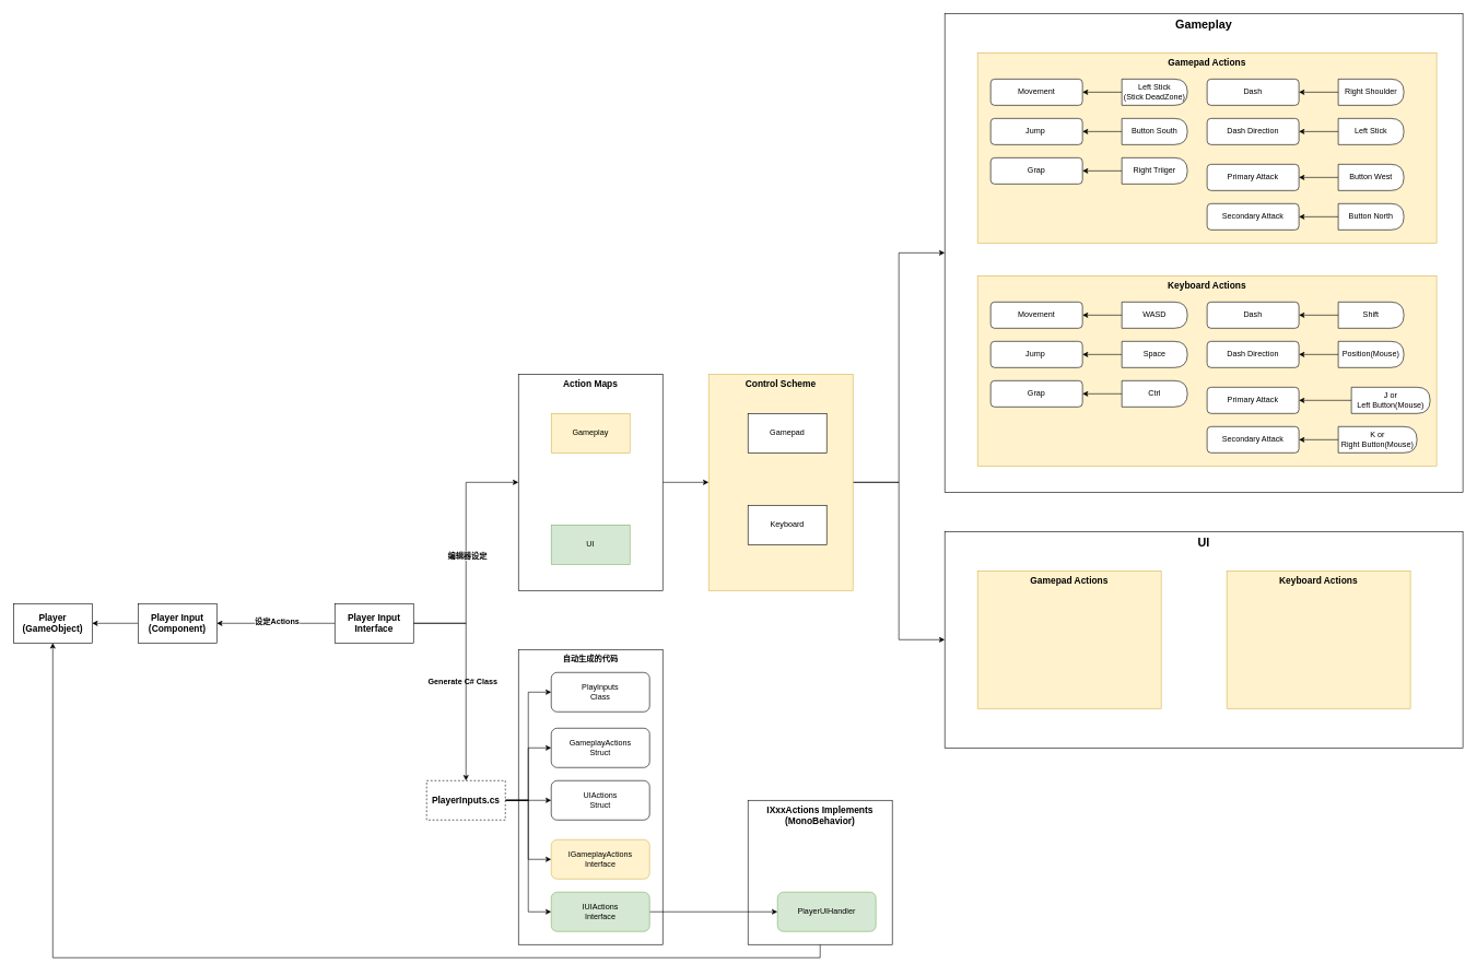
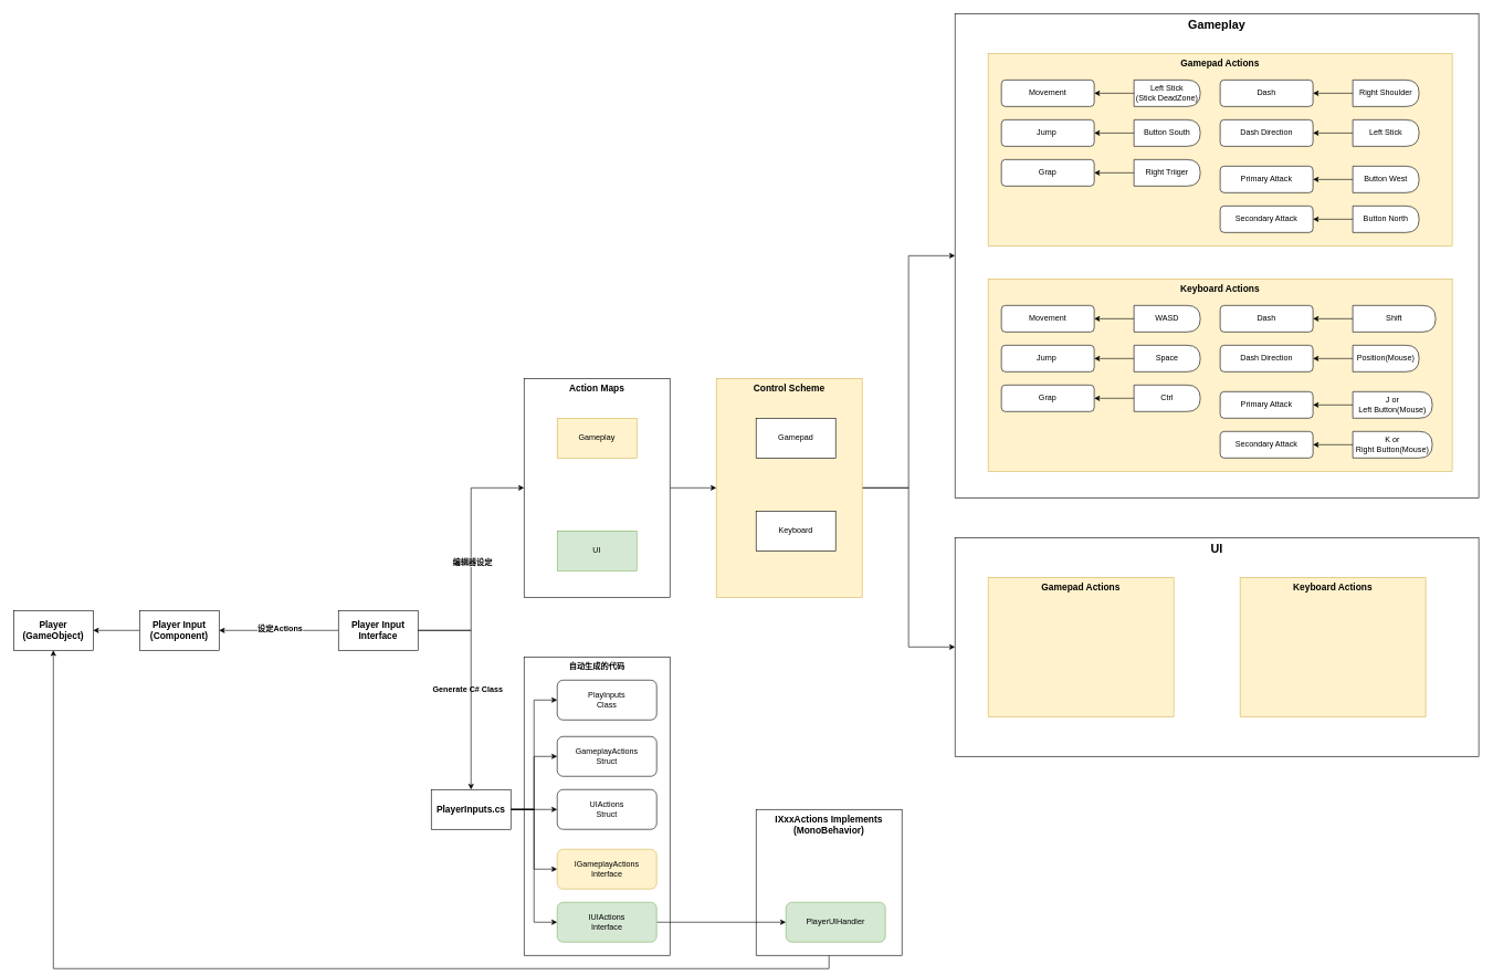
  <mxCell id="0" />
  <mxCell id="1" parent="0" />
  <mxCell id="2" value="Gameplay" style="rounded=0;whiteSpace=wrap;html=1;fontStyle=1;verticalAlign=top;fontSize=18;" vertex="1" parent="1"><mxGeometry x="1440" y="20" width="790" height="730" as="geometry" /></mxCell>
  <mxCell id="3" style="edgeStyle=orthogonalEdgeStyle;rounded=0;orthogonalLoop=1;jettySize=auto;html=1;entryX=0.5;entryY=1;entryDx=0;entryDy=0;exitX=0.5;exitY=1;exitDx=0;exitDy=0;" edge="1" parent="1" source="4" target="82"><mxGeometry relative="1" as="geometry"><mxPoint x="1100" y="1440" as="sourcePoint" /></mxGeometry></mxCell>
  <mxCell id="4" value="IXxxActions Implements&lt;div&gt;(MonoBehavior)&lt;/div&gt;" style="rounded=0;whiteSpace=wrap;html=1;verticalAlign=top;fontStyle=1;fontSize=14;" vertex="1" parent="1"><mxGeometry x="1140" y="1220" width="220" height="220" as="geometry" /></mxCell>
  <mxCell id="5" value="自动生成的代码" style="rounded=0;whiteSpace=wrap;html=1;verticalAlign=top;fontStyle=1" vertex="1" parent="1"><mxGeometry x="790" y="990" width="220" height="450" as="geometry" /></mxCell>
  <mxCell id="6" style="edgeStyle=orthogonalEdgeStyle;rounded=0;orthogonalLoop=1;jettySize=auto;html=1;entryX=0;entryY=0.5;entryDx=0;entryDy=0;" edge="1" parent="1" source="8" target="2"><mxGeometry relative="1" as="geometry" /></mxCell>
  <mxCell id="7" style="edgeStyle=orthogonalEdgeStyle;rounded=0;orthogonalLoop=1;jettySize=auto;html=1;" edge="1" parent="1" source="8" target="79"><mxGeometry relative="1" as="geometry" /></mxCell>
  <mxCell id="8" value="Control Scheme" style="rounded=0;whiteSpace=wrap;html=1;verticalAlign=top;fillColor=#fff2cc;strokeColor=#d6b656;fontStyle=1;fontSize=14;" vertex="1" parent="1"><mxGeometry x="1080" y="570" width="220" height="330" as="geometry" /></mxCell>
  <mxCell id="9" style="edgeStyle=orthogonalEdgeStyle;rounded=0;orthogonalLoop=1;jettySize=auto;html=1;entryX=0;entryY=0.5;entryDx=0;entryDy=0;" edge="1" parent="1" source="10" target="8"><mxGeometry relative="1" as="geometry" /></mxCell>
  <mxCell id="10" value="Action Maps" style="rounded=0;whiteSpace=wrap;html=1;verticalAlign=top;fontStyle=1;fontSize=14;movable=1;resizable=1;rotatable=1;deletable=1;editable=1;locked=0;connectable=1;" vertex="1" parent="1"><mxGeometry x="790" y="570" width="220" height="330" as="geometry" /></mxCell>
  <mxCell id="11" style="edgeStyle=orthogonalEdgeStyle;rounded=0;orthogonalLoop=1;jettySize=auto;html=1;exitX=1;exitY=0.5;exitDx=0;exitDy=0;entryX=0.5;entryY=0;entryDx=0;entryDy=0;" edge="1" parent="1" source="16" target="70"><mxGeometry relative="1" as="geometry" /></mxCell>
  <mxCell id="12" style="edgeStyle=orthogonalEdgeStyle;rounded=0;orthogonalLoop=1;jettySize=auto;html=1;entryX=0;entryY=0.5;entryDx=0;entryDy=0;" edge="1" parent="1" source="16" target="10"><mxGeometry relative="1" as="geometry" /></mxCell>
  <mxCell id="13" value="编辑器设定" style="edgeLabel;html=1;align=center;verticalAlign=middle;resizable=0;points=[];fontStyle=1;fontSize=12;" vertex="1" connectable="0" parent="12"><mxGeometry x="-0.019" y="-1" relative="1" as="geometry"><mxPoint as="offset" /></mxGeometry></mxCell>
  <mxCell id="14" style="edgeStyle=orthogonalEdgeStyle;rounded=0;orthogonalLoop=1;jettySize=auto;html=1;entryX=1;entryY=0.5;entryDx=0;entryDy=0;" edge="1" parent="1" source="16" target="84"><mxGeometry relative="1" as="geometry" /></mxCell>
  <mxCell id="15" value="设定Actions" style="edgeLabel;html=1;align=center;verticalAlign=middle;resizable=0;points=[];fontStyle=1;fontSize=12;" vertex="1" connectable="0" parent="14"><mxGeometry x="-0.009" y="-3" relative="1" as="geometry"><mxPoint as="offset" /></mxGeometry></mxCell>
  <mxCell id="16" value="Player Input Interface" style="rounded=0;whiteSpace=wrap;html=1;fontStyle=1;fontSize=14;" vertex="1" parent="1"><mxGeometry x="510" y="920" width="120" height="60" as="geometry" /></mxCell>
  <mxCell id="17" value="Gameplay" style="rounded=0;whiteSpace=wrap;html=1;fillColor=#fff2cc;strokeColor=#d6b656;" vertex="1" parent="1"><mxGeometry x="840" y="630" width="120" height="60" as="geometry" /></mxCell>
  <mxCell id="18" value="UI" style="rounded=0;whiteSpace=wrap;html=1;fillColor=#d5e8d4;strokeColor=#82b366;" vertex="1" parent="1"><mxGeometry x="840" y="800" width="120" height="60" as="geometry" /></mxCell>
  <mxCell id="19" value="Gamepad Actions" style="rounded=0;whiteSpace=wrap;html=1;fillColor=#fff2cc;strokeColor=#d6b656;verticalAlign=top;movable=1;resizable=1;rotatable=1;deletable=1;editable=1;locked=0;connectable=1;fontStyle=1;fontSize=14;" vertex="1" parent="1"><mxGeometry x="1490" y="80" width="700" height="290" as="geometry" /></mxCell>
  <mxCell id="20" value="Gamepad" style="rounded=0;whiteSpace=wrap;html=1;" vertex="1" parent="1"><mxGeometry x="1140" y="630" width="120" height="60" as="geometry" /></mxCell>
  <mxCell id="21" value="Keyboard" style="rounded=0;whiteSpace=wrap;html=1;" vertex="1" parent="1"><mxGeometry x="1140" y="770" width="120" height="60" as="geometry" /></mxCell>
  <mxCell id="22" value="Movement" style="rounded=1;whiteSpace=wrap;html=1;" vertex="1" parent="1"><mxGeometry x="1510" y="120" width="140" height="40" as="geometry" /></mxCell>
  <mxCell id="23" value="Jump&amp;nbsp;" style="rounded=1;whiteSpace=wrap;html=1;" vertex="1" parent="1"><mxGeometry x="1510" y="180" width="140" height="40" as="geometry" /></mxCell>
  <mxCell id="24" value="" style="edgeStyle=orthogonalEdgeStyle;rounded=0;orthogonalLoop=1;jettySize=auto;html=1;" edge="1" parent="1" source="25" target="22"><mxGeometry relative="1" as="geometry" /></mxCell>
  <mxCell id="25" value="Left Stick&lt;div&gt;(Stick DeadZone)&lt;/div&gt;" style="shape=delay;whiteSpace=wrap;html=1;" vertex="1" parent="1"><mxGeometry x="1710" y="120" width="100" height="40" as="geometry" /></mxCell>
  <mxCell id="26" style="edgeStyle=orthogonalEdgeStyle;rounded=0;orthogonalLoop=1;jettySize=auto;html=1;exitX=0;exitY=0.5;exitDx=0;exitDy=0;entryX=1;entryY=0.5;entryDx=0;entryDy=0;" edge="1" parent="1" source="27" target="23"><mxGeometry relative="1" as="geometry" /></mxCell>
  <mxCell id="27" value="Button South" style="shape=delay;whiteSpace=wrap;html=1;" vertex="1" parent="1"><mxGeometry x="1710" y="180" width="100" height="40" as="geometry" /></mxCell>
  <mxCell id="28" value="Grap" style="rounded=1;whiteSpace=wrap;html=1;" vertex="1" parent="1"><mxGeometry x="1510" y="240" width="140" height="40" as="geometry" /></mxCell>
  <mxCell id="29" style="edgeStyle=orthogonalEdgeStyle;rounded=0;orthogonalLoop=1;jettySize=auto;html=1;exitX=0;exitY=0.5;exitDx=0;exitDy=0;entryX=1;entryY=0.5;entryDx=0;entryDy=0;" edge="1" parent="1" source="30" target="28"><mxGeometry relative="1" as="geometry" /></mxCell>
  <mxCell id="30" value="Right Triiger" style="shape=delay;whiteSpace=wrap;html=1;" vertex="1" parent="1"><mxGeometry x="1710" y="240" width="100" height="40" as="geometry" /></mxCell>
  <mxCell id="31" value="Primary Attack" style="rounded=1;whiteSpace=wrap;html=1;" vertex="1" parent="1"><mxGeometry x="1840" y="250" width="140" height="40" as="geometry" /></mxCell>
  <mxCell id="32" style="edgeStyle=orthogonalEdgeStyle;rounded=0;orthogonalLoop=1;jettySize=auto;html=1;exitX=0;exitY=0.5;exitDx=0;exitDy=0;entryX=1;entryY=0.5;entryDx=0;entryDy=0;" edge="1" parent="1" source="33" target="31"><mxGeometry relative="1" as="geometry" /></mxCell>
  <mxCell id="33" value="Button West" style="shape=delay;whiteSpace=wrap;html=1;" vertex="1" parent="1"><mxGeometry x="2040" y="250" width="100" height="40" as="geometry" /></mxCell>
  <mxCell id="34" value="Secondary Attack" style="rounded=1;whiteSpace=wrap;html=1;" vertex="1" parent="1"><mxGeometry x="1840" y="310" width="140" height="40" as="geometry" /></mxCell>
  <mxCell id="35" style="edgeStyle=orthogonalEdgeStyle;rounded=0;orthogonalLoop=1;jettySize=auto;html=1;exitX=0;exitY=0.5;exitDx=0;exitDy=0;entryX=1;entryY=0.5;entryDx=0;entryDy=0;" edge="1" parent="1" source="36" target="34"><mxGeometry relative="1" as="geometry" /></mxCell>
  <mxCell id="36" value="Button North" style="shape=delay;whiteSpace=wrap;html=1;" vertex="1" parent="1"><mxGeometry x="2040" y="310" width="100" height="40" as="geometry" /></mxCell>
  <mxCell id="37" value="Dash" style="rounded=1;whiteSpace=wrap;html=1;" vertex="1" parent="1"><mxGeometry x="1840" y="120" width="140" height="40" as="geometry" /></mxCell>
  <mxCell id="38" style="edgeStyle=orthogonalEdgeStyle;rounded=0;orthogonalLoop=1;jettySize=auto;html=1;exitX=0;exitY=0.5;exitDx=0;exitDy=0;entryX=1;entryY=0.5;entryDx=0;entryDy=0;" edge="1" parent="1" source="39" target="37"><mxGeometry relative="1" as="geometry" /></mxCell>
  <mxCell id="39" value="Right Shoulder" style="shape=delay;whiteSpace=wrap;html=1;" vertex="1" parent="1"><mxGeometry x="2040" y="120" width="100" height="40" as="geometry" /></mxCell>
  <mxCell id="40" value="Dash Direction" style="rounded=1;whiteSpace=wrap;html=1;" vertex="1" parent="1"><mxGeometry x="1840" y="180" width="140" height="40" as="geometry" /></mxCell>
  <mxCell id="41" style="edgeStyle=orthogonalEdgeStyle;rounded=0;orthogonalLoop=1;jettySize=auto;html=1;exitX=0;exitY=0.5;exitDx=0;exitDy=0;entryX=1;entryY=0.5;entryDx=0;entryDy=0;" edge="1" parent="1" source="42" target="40"><mxGeometry relative="1" as="geometry" /></mxCell>
  <mxCell id="42" value="Left Stick" style="shape=delay;whiteSpace=wrap;html=1;" vertex="1" parent="1"><mxGeometry x="2040" y="180" width="100" height="40" as="geometry" /></mxCell>
  <mxCell id="43" value="Keyboard Actions" style="rounded=0;whiteSpace=wrap;html=1;fillColor=#fff2cc;strokeColor=#d6b656;verticalAlign=top;movable=1;resizable=1;rotatable=1;deletable=1;editable=1;locked=0;connectable=1;fontStyle=1;fontSize=14;" vertex="1" parent="1"><mxGeometry x="1490" y="420" width="700" height="290" as="geometry" /></mxCell>
  <mxCell id="44" value="Movement" style="rounded=1;whiteSpace=wrap;html=1;" vertex="1" parent="1"><mxGeometry x="1510" y="460" width="140" height="40" as="geometry" /></mxCell>
  <mxCell id="45" value="Jump&amp;nbsp;" style="rounded=1;whiteSpace=wrap;html=1;" vertex="1" parent="1"><mxGeometry x="1510" y="520" width="140" height="40" as="geometry" /></mxCell>
  <mxCell id="46" value="" style="edgeStyle=orthogonalEdgeStyle;rounded=0;orthogonalLoop=1;jettySize=auto;html=1;" edge="1" parent="1" source="47" target="44"><mxGeometry relative="1" as="geometry" /></mxCell>
  <mxCell id="47" value="WASD" style="shape=delay;whiteSpace=wrap;html=1;" vertex="1" parent="1"><mxGeometry x="1710" y="460" width="100" height="40" as="geometry" /></mxCell>
  <mxCell id="48" style="edgeStyle=orthogonalEdgeStyle;rounded=0;orthogonalLoop=1;jettySize=auto;html=1;exitX=0;exitY=0.5;exitDx=0;exitDy=0;entryX=1;entryY=0.5;entryDx=0;entryDy=0;" edge="1" parent="1" source="49" target="45"><mxGeometry relative="1" as="geometry" /></mxCell>
  <mxCell id="49" value="Space" style="shape=delay;whiteSpace=wrap;html=1;" vertex="1" parent="1"><mxGeometry x="1710" y="520" width="100" height="40" as="geometry" /></mxCell>
  <mxCell id="50" value="Grap" style="rounded=1;whiteSpace=wrap;html=1;" vertex="1" parent="1"><mxGeometry x="1510" y="580" width="140" height="40" as="geometry" /></mxCell>
  <mxCell id="51" style="edgeStyle=orthogonalEdgeStyle;rounded=0;orthogonalLoop=1;jettySize=auto;html=1;exitX=0;exitY=0.5;exitDx=0;exitDy=0;entryX=1;entryY=0.5;entryDx=0;entryDy=0;" edge="1" parent="1" source="52" target="50"><mxGeometry relative="1" as="geometry" /></mxCell>
  <mxCell id="52" value="Ctrl" style="shape=delay;whiteSpace=wrap;html=1;" vertex="1" parent="1"><mxGeometry x="1710" y="580" width="100" height="40" as="geometry" /></mxCell>
  <mxCell id="53" value="Primary Attack" style="rounded=1;whiteSpace=wrap;html=1;" vertex="1" parent="1"><mxGeometry x="1840" y="590" width="140" height="40" as="geometry" /></mxCell>
  <mxCell id="54" style="edgeStyle=orthogonalEdgeStyle;rounded=0;orthogonalLoop=1;jettySize=auto;html=1;exitX=0;exitY=0.5;exitDx=0;exitDy=0;entryX=1;entryY=0.5;entryDx=0;entryDy=0;" edge="1" parent="1" source="55" target="53"><mxGeometry relative="1" as="geometry" /></mxCell>
- <mxCell id="55" value="J or&lt;div&gt;Left Button(Mouse)&lt;/div&gt;" style="shape=delay;whiteSpace=wrap;html=1;" vertex="1" parent="1"><mxGeometry x="2060" y="590" width="120" height="40" as="geometry" /></mxCell>
+ <mxCell id="55" value="J or&lt;div&gt;Left Button(Mouse)&lt;/div&gt;" style="shape=delay;whiteSpace=wrap;html=1;" vertex="1" parent="1"><mxGeometry x="2040" y="590" width="120" height="40" as="geometry" /></mxCell>
  <mxCell id="56" value="Secondary Attack" style="rounded=1;whiteSpace=wrap;html=1;" vertex="1" parent="1"><mxGeometry x="1840" y="650" width="140" height="40" as="geometry" /></mxCell>
  <mxCell id="57" style="edgeStyle=orthogonalEdgeStyle;rounded=0;orthogonalLoop=1;jettySize=auto;html=1;exitX=0;exitY=0.5;exitDx=0;exitDy=0;entryX=1;entryY=0.5;entryDx=0;entryDy=0;" edge="1" parent="1" source="58" target="56"><mxGeometry relative="1" as="geometry" /></mxCell>
  <mxCell id="58" value="K or&lt;div&gt;Right Button(Mouse)&lt;/div&gt;" style="shape=delay;whiteSpace=wrap;html=1;" vertex="1" parent="1"><mxGeometry x="2040" y="650" width="120" height="40" as="geometry" /></mxCell>
  <mxCell id="59" value="Dash" style="rounded=1;whiteSpace=wrap;html=1;" vertex="1" parent="1"><mxGeometry x="1840" y="460" width="140" height="40" as="geometry" /></mxCell>
  <mxCell id="60" style="edgeStyle=orthogonalEdgeStyle;rounded=0;orthogonalLoop=1;jettySize=auto;html=1;exitX=0;exitY=0.5;exitDx=0;exitDy=0;entryX=1;entryY=0.5;entryDx=0;entryDy=0;" edge="1" parent="1" source="61" target="59"><mxGeometry relative="1" as="geometry" /></mxCell>
- <mxCell id="61" value="Shift" style="shape=delay;whiteSpace=wrap;html=1;" vertex="1" parent="1"><mxGeometry x="2040" y="460" width="100" height="40" as="geometry" /></mxCell>
+ <mxCell id="61" value="Shift" style="shape=delay;whiteSpace=wrap;html=1;" vertex="1" parent="1"><mxGeometry x="2040" y="460" width="125" height="40" as="geometry" /></mxCell>
  <mxCell id="62" value="Dash Direction" style="rounded=1;whiteSpace=wrap;html=1;" vertex="1" parent="1"><mxGeometry x="1840" y="520" width="140" height="40" as="geometry" /></mxCell>
  <mxCell id="63" style="edgeStyle=orthogonalEdgeStyle;rounded=0;orthogonalLoop=1;jettySize=auto;html=1;exitX=0;exitY=0.5;exitDx=0;exitDy=0;entryX=1;entryY=0.5;entryDx=0;entryDy=0;" edge="1" parent="1" source="64" target="62"><mxGeometry relative="1" as="geometry" /></mxCell>
  <mxCell id="64" value="Position(Mouse)" style="shape=delay;whiteSpace=wrap;html=1;" vertex="1" parent="1"><mxGeometry x="2040" y="520" width="100" height="40" as="geometry" /></mxCell>
  <mxCell id="65" style="edgeStyle=orthogonalEdgeStyle;rounded=0;orthogonalLoop=1;jettySize=auto;html=1;exitX=1;exitY=0.5;exitDx=0;exitDy=0;entryX=0;entryY=0.5;entryDx=0;entryDy=0;" edge="1" parent="1" source="70" target="71"><mxGeometry relative="1" as="geometry" /></mxCell>
  <mxCell id="66" style="edgeStyle=orthogonalEdgeStyle;rounded=0;orthogonalLoop=1;jettySize=auto;html=1;entryX=0;entryY=0.5;entryDx=0;entryDy=0;" edge="1" parent="1" source="70" target="72"><mxGeometry relative="1" as="geometry" /></mxCell>
  <mxCell id="67" style="edgeStyle=orthogonalEdgeStyle;rounded=0;orthogonalLoop=1;jettySize=auto;html=1;entryX=0;entryY=0.5;entryDx=0;entryDy=0;" edge="1" parent="1" source="70" target="76"><mxGeometry relative="1" as="geometry" /></mxCell>
  <mxCell id="68" style="edgeStyle=orthogonalEdgeStyle;rounded=0;orthogonalLoop=1;jettySize=auto;html=1;entryX=0;entryY=0.5;entryDx=0;entryDy=0;" edge="1" parent="1" source="70" target="73"><mxGeometry relative="1" as="geometry" /></mxCell>
  <mxCell id="69" style="edgeStyle=orthogonalEdgeStyle;rounded=0;orthogonalLoop=1;jettySize=auto;html=1;entryX=0;entryY=0.5;entryDx=0;entryDy=0;" edge="1" parent="1" source="70" target="75"><mxGeometry relative="1" as="geometry" /></mxCell>
- <mxCell id="70" value="PlayerInputs.cs" style="rounded=0;whiteSpace=wrap;html=1;fontStyle=1;fontSize=14;dashed=1;" vertex="1" parent="1"><mxGeometry x="650" y="1190" width="120" height="60" as="geometry" /></mxCell>
+ <mxCell id="70" value="PlayerInputs.cs" style="rounded=0;whiteSpace=wrap;html=1;fontStyle=1;fontSize=14;" vertex="1" parent="1"><mxGeometry x="650" y="1190" width="120" height="60" as="geometry" /></mxCell>
  <mxCell id="71" value="PlayInputs&lt;div&gt;Class&lt;/div&gt;" style="rounded=1;whiteSpace=wrap;html=1;" vertex="1" parent="1"><mxGeometry x="840" y="1025" width="150" height="60" as="geometry" /></mxCell>
  <mxCell id="72" value="GameplayActions&lt;div&gt;Struct&lt;/div&gt;" style="rounded=1;whiteSpace=wrap;html=1;" vertex="1" parent="1"><mxGeometry x="840" y="1110" width="150" height="60" as="geometry" /></mxCell>
  <mxCell id="73" value="IGameplayActions&lt;div&gt;Interface&lt;/div&gt;" style="rounded=1;whiteSpace=wrap;html=1;fillColor=#fff2cc;strokeColor=#d6b656;" vertex="1" parent="1"><mxGeometry x="840" y="1280" width="150" height="60" as="geometry" /></mxCell>
  <mxCell id="74" style="edgeStyle=orthogonalEdgeStyle;rounded=0;orthogonalLoop=1;jettySize=auto;html=1;entryX=0;entryY=0.5;entryDx=0;entryDy=0;" edge="1" parent="1" source="75" target="77"><mxGeometry relative="1" as="geometry" /></mxCell>
  <mxCell id="75" value="IUIActions&lt;div&gt;Interface&lt;/div&gt;" style="rounded=1;whiteSpace=wrap;html=1;fillColor=#d5e8d4;strokeColor=#82b366;" vertex="1" parent="1"><mxGeometry x="840" y="1360" width="150" height="60" as="geometry" /></mxCell>
  <mxCell id="76" value="UIActions&lt;div&gt;Struct&lt;/div&gt;" style="rounded=1;whiteSpace=wrap;html=1;" vertex="1" parent="1"><mxGeometry x="840" y="1190" width="150" height="60" as="geometry" /></mxCell>
  <mxCell id="77" value="PlayerUIHandler" style="rounded=1;whiteSpace=wrap;html=1;fillColor=#d5e8d4;strokeColor=#82b366;" vertex="1" parent="1"><mxGeometry x="1185" y="1360" width="150" height="60" as="geometry" /></mxCell>
  <mxCell id="78" value="Generate C# Class" style="text;html=1;align=center;verticalAlign=middle;resizable=0;points=[];autosize=1;strokeColor=none;fillColor=none;fontStyle=1;rounded=0;shadow=0;strokeWidth=1;dashed=1;" vertex="1" parent="1"><mxGeometry x="640" y="1025" width="130" height="30" as="geometry" /></mxCell>
  <mxCell id="79" value="UI" style="rounded=0;whiteSpace=wrap;html=1;fontStyle=1;verticalAlign=top;fontSize=18;" vertex="1" parent="1"><mxGeometry x="1440" y="810" width="790" height="330" as="geometry" /></mxCell>
  <mxCell id="80" value="Gamepad Actions" style="rounded=0;whiteSpace=wrap;html=1;fillColor=#fff2cc;strokeColor=#d6b656;verticalAlign=top;movable=1;resizable=1;rotatable=1;deletable=1;editable=1;locked=0;connectable=1;fontStyle=1;fontSize=14;" vertex="1" parent="1"><mxGeometry x="1490" y="870" width="280" height="210" as="geometry" /></mxCell>
  <mxCell id="81" value="Keyboard Actions" style="rounded=0;whiteSpace=wrap;html=1;fillColor=#fff2cc;strokeColor=#d6b656;verticalAlign=top;movable=1;resizable=1;rotatable=1;deletable=1;editable=1;locked=0;connectable=1;fontStyle=1;fontSize=14;" vertex="1" parent="1"><mxGeometry x="1870" y="870" width="280" height="210" as="geometry" /></mxCell>
  <mxCell id="82" value="Player&lt;div&gt;(GameObject)&lt;/div&gt;" style="rounded=0;whiteSpace=wrap;html=1;fontStyle=1;fontSize=14;" vertex="1" parent="1"><mxGeometry x="20" y="920" width="120" height="60" as="geometry" /></mxCell>
  <mxCell id="83" style="edgeStyle=orthogonalEdgeStyle;rounded=0;orthogonalLoop=1;jettySize=auto;html=1;entryX=1;entryY=0.5;entryDx=0;entryDy=0;" edge="1" parent="1" source="84" target="82"><mxGeometry relative="1" as="geometry" /></mxCell>
  <mxCell id="84" value="Player Input&lt;div&gt;(Component)&lt;/div&gt;" style="rounded=0;whiteSpace=wrap;html=1;fontStyle=1;fontSize=14;" vertex="1" parent="1"><mxGeometry x="210" y="920" width="120" height="60" as="geometry" /></mxCell>
